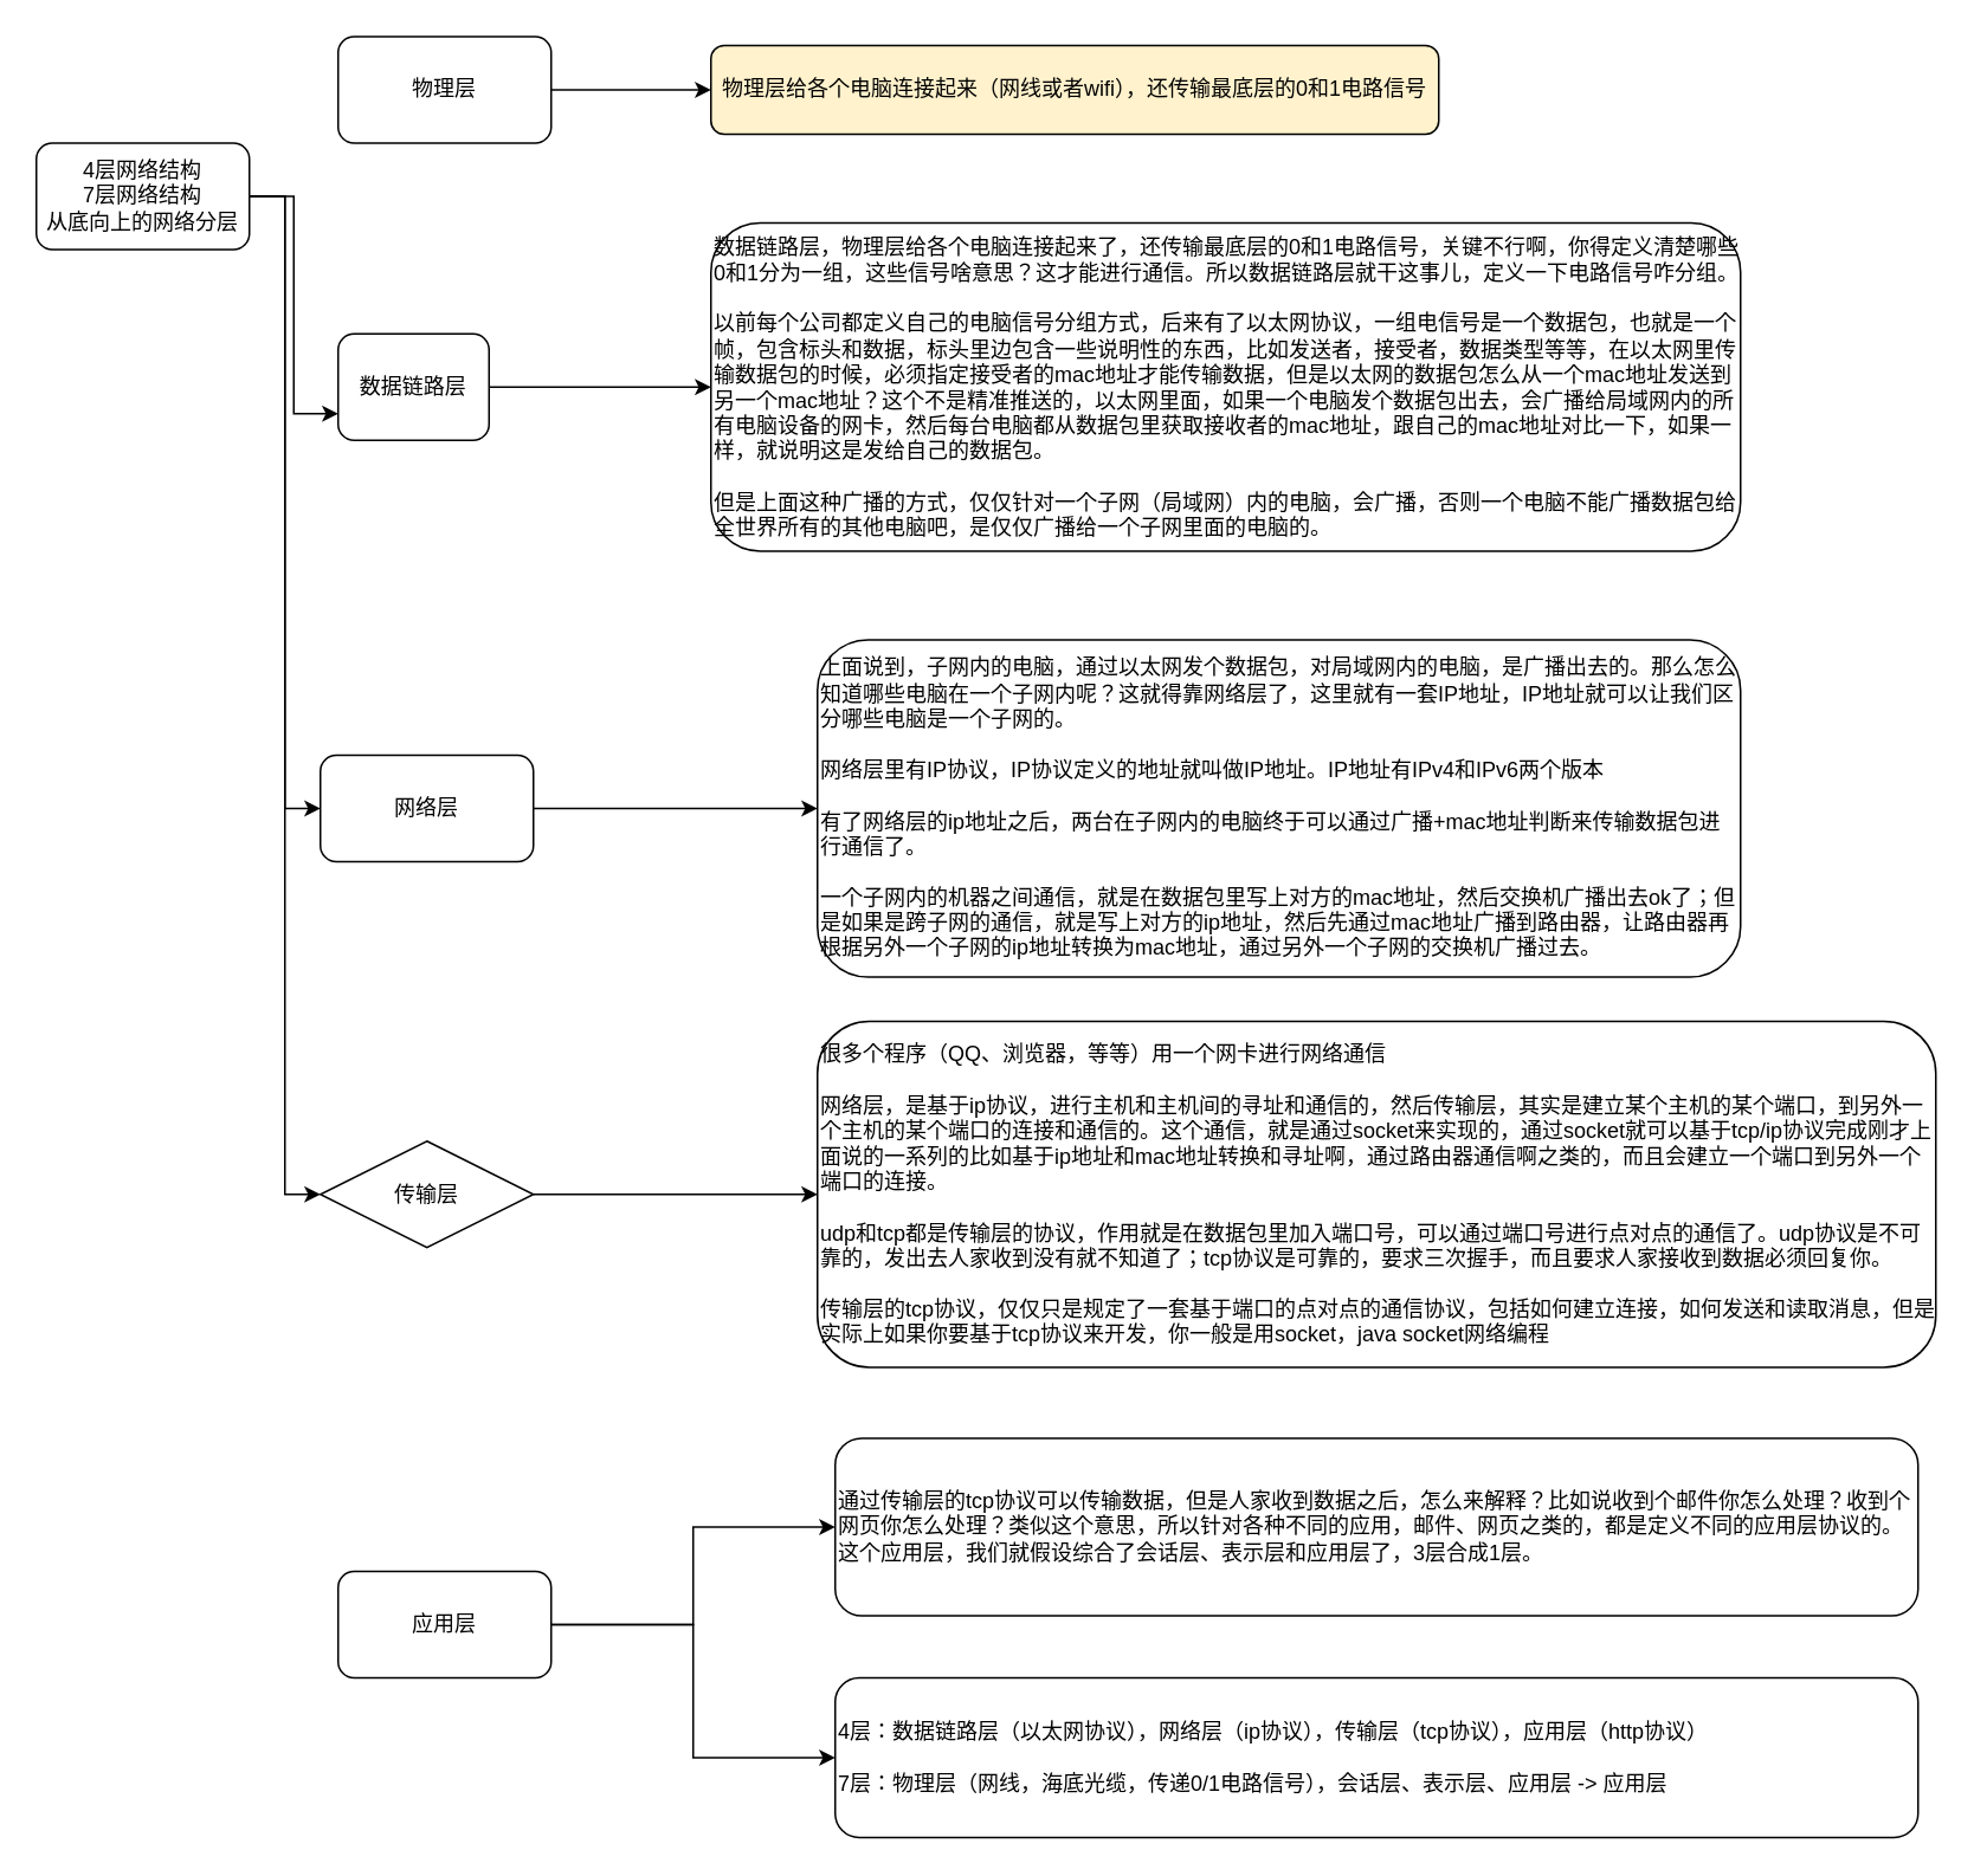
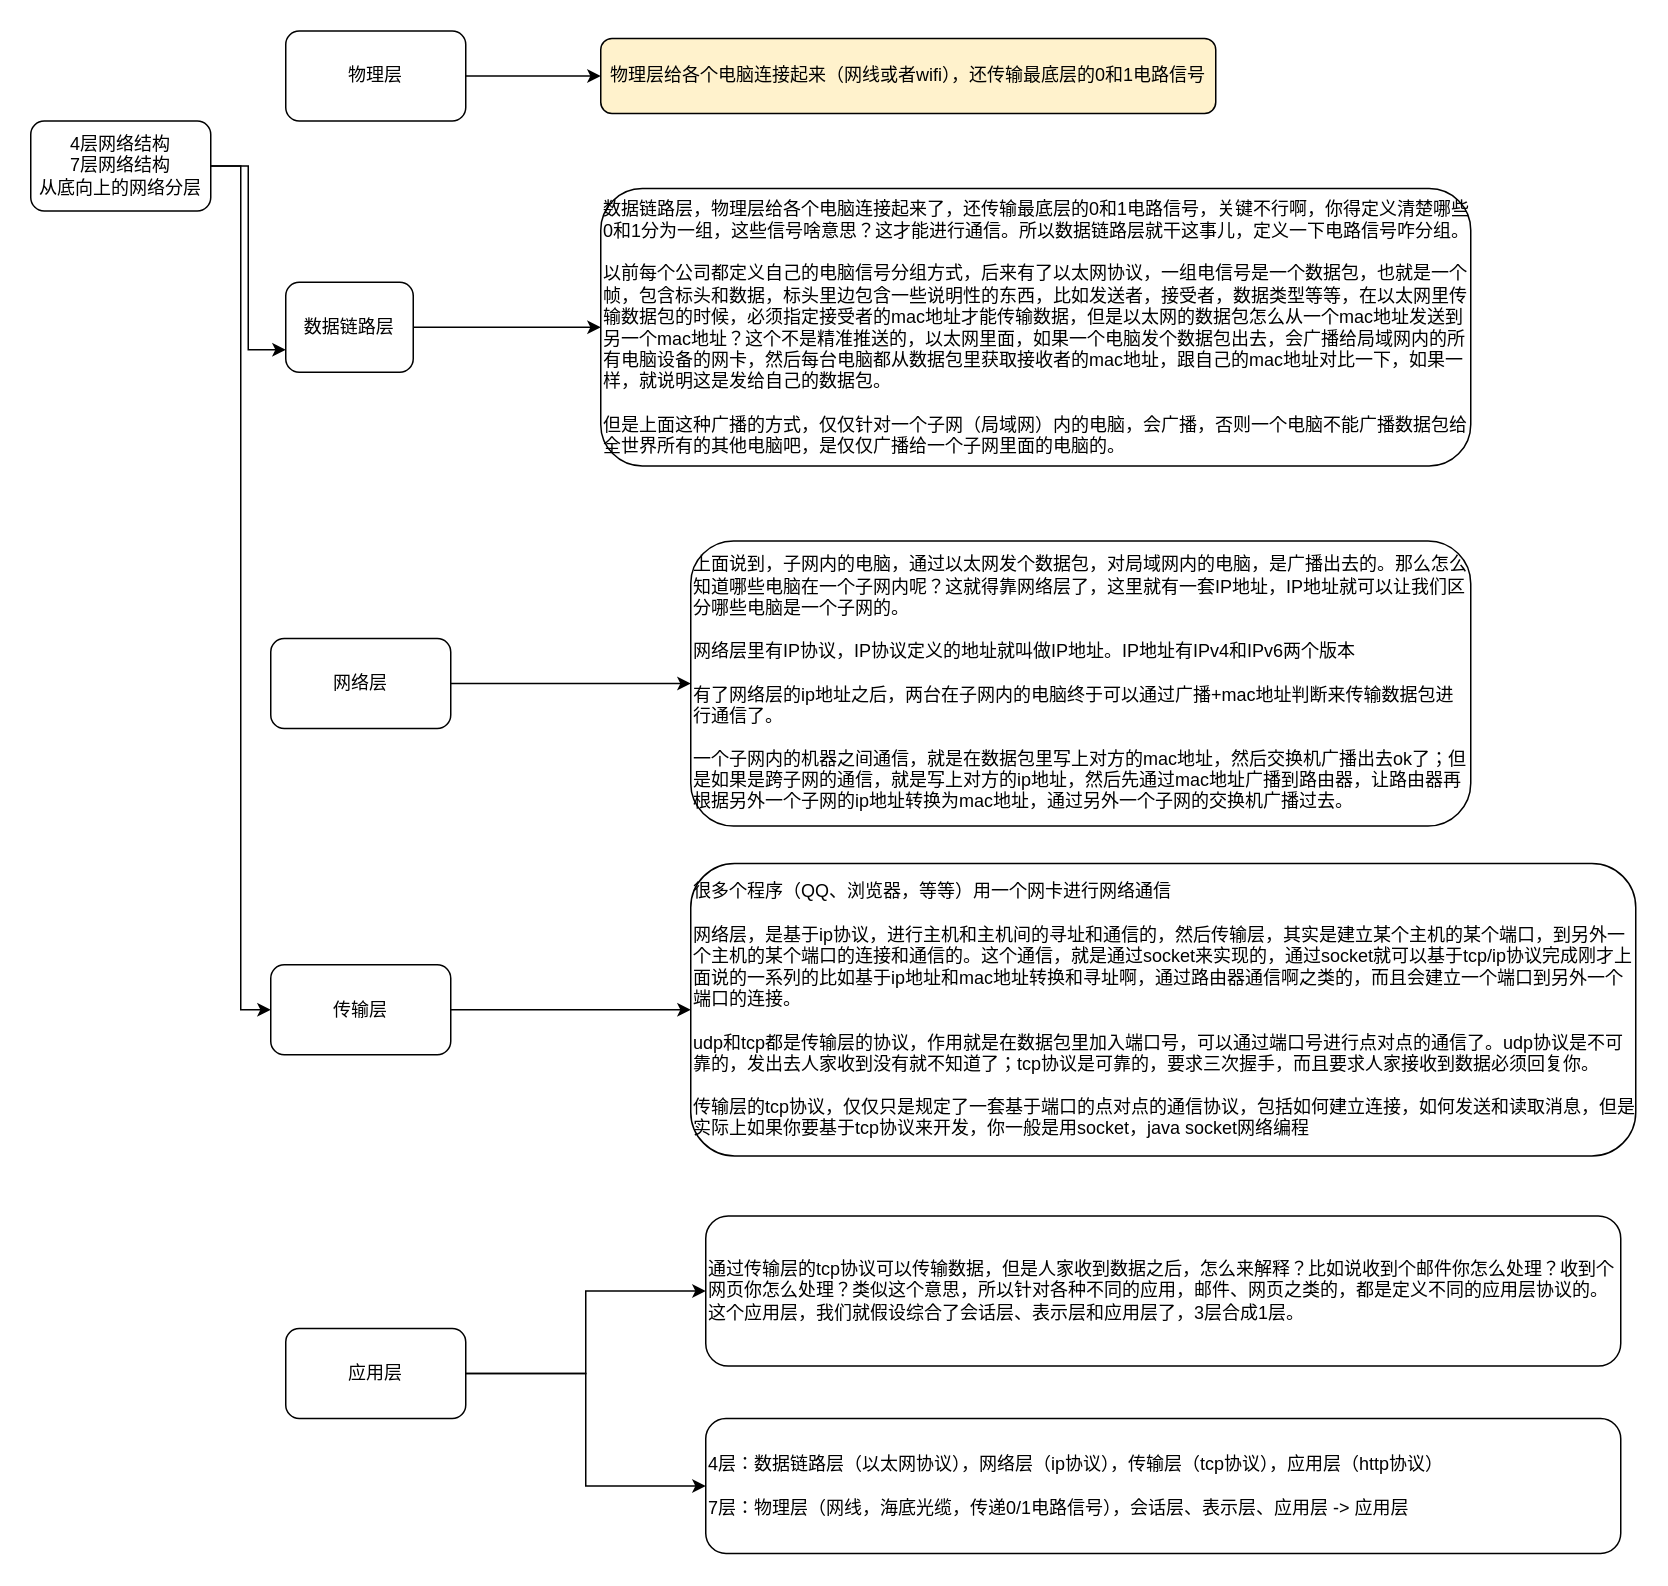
  <mxCell id="0" />
  <mxCell id="1" parent="0" />
  <mxCell id="2" style="edgeStyle=orthogonalEdgeStyle;rounded=0;orthogonalLoop=1;jettySize=auto;html=1;entryX=0;entryY=0.75;entryDx=0;entryDy=0;" edge="1" parent="1" source="5" target="10"><mxGeometry relative="1" as="geometry" /></mxCell>
- <mxCell id="3" style="edgeStyle=orthogonalEdgeStyle;rounded=0;orthogonalLoop=1;jettySize=auto;html=1;entryX=0;entryY=0.5;entryDx=0;entryDy=0;" edge="1" parent="1" source="5" target="14"><mxGeometry relative="1" as="geometry" /></mxCell>
  <mxCell id="4" style="edgeStyle=orthogonalEdgeStyle;rounded=0;orthogonalLoop=1;jettySize=auto;html=1;entryX=0;entryY=0.5;entryDx=0;entryDy=0;" edge="1" parent="1" source="5" target="16"><mxGeometry relative="1" as="geometry" /></mxCell>
  <mxCell id="5" value="4层网络结构&lt;br&gt;7层网络结构&lt;br&gt;从底向上的网络分层" style="rounded=1;whiteSpace=wrap;html=1;" parent="1" vertex="1"><mxGeometry x="20" y="80" width="120" height="60" as="geometry" /></mxCell>
  <mxCell id="6" value="" style="edgeStyle=orthogonalEdgeStyle;rounded=0;orthogonalLoop=1;jettySize=auto;html=1;" parent="1" source="7" target="8" edge="1"><mxGeometry relative="1" as="geometry" /></mxCell>
  <mxCell id="7" value="物理层" style="rounded=1;whiteSpace=wrap;html=1;" parent="1" vertex="1"><mxGeometry x="190" y="20" width="120" height="60" as="geometry" /></mxCell>
  <mxCell id="8" value="物理层给各个电脑连接起来（网线或者wifi），还传输最底层的0和1电路信号" style="rounded=1;whiteSpace=wrap;html=1;fillColor=#fff2cc;" parent="1" vertex="1"><mxGeometry x="400" y="25" width="410" height="50" as="geometry" /></mxCell>
  <mxCell id="9" value="" style="edgeStyle=orthogonalEdgeStyle;rounded=0;orthogonalLoop=1;jettySize=auto;html=1;" edge="1" parent="1" source="10" target="11"><mxGeometry relative="1" as="geometry" /></mxCell>
  <mxCell id="10" value="数据链路层" style="rounded=1;whiteSpace=wrap;html=1;" vertex="1" parent="1"><mxGeometry x="190" y="187.5" width="85" height="60" as="geometry" /></mxCell>
  <mxCell id="11" value="数据链路层，物理层给各个电脑连接起来了，还传输最底层的0和1电路信号，关键不行啊，你得定义清楚哪些0和1分为一组，这些信号啥意思？这才能进行通信。所以数据链路层就干这事儿，定义一下电路信号咋分组。&lt;br&gt;&lt;br&gt;以前每个公司都定义自己的电脑信号分组方式，后来有了以太网协议，一组电信号是一个数据包，也就是一个帧，包含标头和数据，标头里边包含一些说明性的东西，比如发送者，接受者，数据类型等等，在以太网里传输数据包的时候，必须指定接受者的mac地址才能传输数据，&lt;span&gt;但是以太网的数据包怎么从一个mac地址发送到另一个mac地址？这个不是精准推送的，以太网里面，如果一个电脑发个数据包出去，会广播给局域网内的所有电脑设备的网卡，然后每台电脑都从数据包里获取接收者的mac地址，跟自己的mac地址对比一下，如果一样，就说明这是发给自己的数据包。&lt;/span&gt;&lt;div&gt;&lt;br&gt;&lt;/div&gt;&lt;div&gt;但是上面这种广播的方式，仅仅针对一个子网（局域网）内的电脑，会广播，否则一个电脑不能广播数据包给全世界所有的其他电脑吧，是仅仅广播给一个子网里面的电脑的。&lt;/div&gt;" style="rounded=1;whiteSpace=wrap;html=1;align=left;" vertex="1" parent="1"><mxGeometry x="400" y="125" width="580" height="185" as="geometry" /></mxCell>
  <mxCell id="12" value="上面说到，子网内的电脑，通过以太网发个数据包，对局域网内的电脑，是广播出去的。那么怎么知道哪些电脑在一个子网内呢？这就得靠网络层了，这里就有一套IP地址，IP地址就可以让我们区分哪些电脑是一个子网的。&lt;br&gt;&lt;br&gt;网络层里有IP协议，IP协议定义的地址就叫做IP地址。IP地址有IPv4和IPv6两个版本&lt;br&gt;&lt;br&gt;有了网络层的ip地址之后，两台在子网内的电脑终于可以通过广播+mac地址判断来传输数据包进行通信了。&lt;br&gt;&lt;br&gt;一个子网内的机器之间通信，就是在数据包里写上对方的mac地址，然后交换机广播出去ok了；但是如果是跨子网的通信，就是写上对方的ip地址，然后先通过mac地址广播到路由器，让路由器再根据另外一个子网的ip地址转换为mac地址，通过另外一个子网的交换机广播过去。" style="rounded=1;whiteSpace=wrap;html=1;align=left;" vertex="1" parent="1"><mxGeometry x="460" y="360" width="520" height="190" as="geometry" /></mxCell>
  <mxCell id="13" style="edgeStyle=orthogonalEdgeStyle;rounded=0;orthogonalLoop=1;jettySize=auto;html=1;" edge="1" parent="1" source="14" target="12"><mxGeometry relative="1" as="geometry" /></mxCell>
  <mxCell id="14" value="网络层" style="rounded=1;whiteSpace=wrap;html=1;" vertex="1" parent="1"><mxGeometry x="180" y="425" width="120" height="60" as="geometry" /></mxCell>
  <mxCell id="15" style="edgeStyle=orthogonalEdgeStyle;rounded=0;orthogonalLoop=1;jettySize=auto;html=1;entryX=0;entryY=0.5;entryDx=0;entryDy=0;" edge="1" parent="1" source="16" target="17"><mxGeometry relative="1" as="geometry" /></mxCell>
- <mxCell id="16" value="传输层" style="rhombus;whiteSpace=wrap;html=1;align=center;" vertex="1" parent="1"><mxGeometry x="180" y="642.5" width="120" height="60" as="geometry" /></mxCell>
+ <mxCell id="16" value="传输层" style="rounded=1;whiteSpace=wrap;html=1;align=center;" vertex="1" parent="1"><mxGeometry x="180" y="642.5" width="120" height="60" as="geometry" /></mxCell>
  <mxCell id="17" value="很多个程序（QQ、浏览器，等等）用一个网卡进行网络通信&lt;br&gt;&lt;br&gt;网络层，是基于ip协议，进行主机和主机间的寻址和通信的，然后传输层，其实是建立某个主机的某个端口，到另外一个主机的某个端口的连接和通信的。这个通信，就是通过socket来实现的，通过socket就可以基于tcp/ip协议完成刚才上面说的一系列的比如基于ip地址和mac地址转换和寻址啊，通过路由器通信啊之类的，而且会建立一个端口到另外一个端口的连接。&lt;br&gt;&lt;br&gt;&lt;div&gt;udp和tcp都是传输层的协议，作用就是在数据包里加入端口号，可以通过端口号进行点对点的通信了。udp协议是不可靠的，发出去人家收到没有就不知道了；tcp协议是可靠的，要求三次握手，而且要求人家接收到数据必须回复你。&lt;/div&gt;&lt;div&gt;&lt;br&gt;&lt;/div&gt;&lt;div&gt;传输层的tcp协议，仅仅只是规定了一套基于端口的点对点的通信协议，包括如何建立连接，如何发送和读取消息，但是实际上如果你要基于tcp协议来开发，你一般是用socket，java socket网络编程&lt;/div&gt;" style="rounded=1;whiteSpace=wrap;html=1;align=left;" vertex="1" parent="1"><mxGeometry x="460" y="575" width="630" height="195" as="geometry" /></mxCell>
  <mxCell id="18" style="edgeStyle=orthogonalEdgeStyle;rounded=0;orthogonalLoop=1;jettySize=auto;html=1;entryX=0;entryY=0.5;entryDx=0;entryDy=0;" edge="1" parent="1" source="20" target="21"><mxGeometry relative="1" as="geometry" /></mxCell>
  <mxCell id="19" style="edgeStyle=orthogonalEdgeStyle;rounded=0;orthogonalLoop=1;jettySize=auto;html=1;entryX=0;entryY=0.5;entryDx=0;entryDy=0;" edge="1" parent="1" source="20" target="22"><mxGeometry relative="1" as="geometry" /></mxCell>
  <mxCell id="20" value="应用层" style="rounded=1;whiteSpace=wrap;html=1;align=center;" vertex="1" parent="1"><mxGeometry x="190" y="885" width="120" height="60" as="geometry" /></mxCell>
  <mxCell id="21" value="通过传输层的tcp协议可以传输数据，但是人家收到数据之后，怎么来解释？比如说收到个邮件你怎么处理？收到个网页你怎么处理？类似这个意思，所以针对各种不同的应用，邮件、网页之类的，都是定义不同的应用层协议的。这个应用层，我们就假设综合了会话层、表示层和应用层了，3层合成1层。" style="rounded=1;whiteSpace=wrap;html=1;align=left;" vertex="1" parent="1"><mxGeometry x="470" y="810" width="610" height="100" as="geometry" /></mxCell>
  <mxCell id="22" value="&lt;span&gt;4层：数据链路层（以太网协议），网络层（ip协议），传输层（tcp协议），应用层（http协议）&lt;/span&gt;&lt;div&gt;&lt;br&gt;&lt;/div&gt;&lt;div&gt;7层：物理层（网线，海底光缆，传递0/1电路信号），会话层、表示层、应用层 -&amp;gt; 应用层&lt;/div&gt;" style="rounded=1;whiteSpace=wrap;html=1;align=left;" vertex="1" parent="1"><mxGeometry x="470" y="945" width="610" height="90" as="geometry" /></mxCell>
